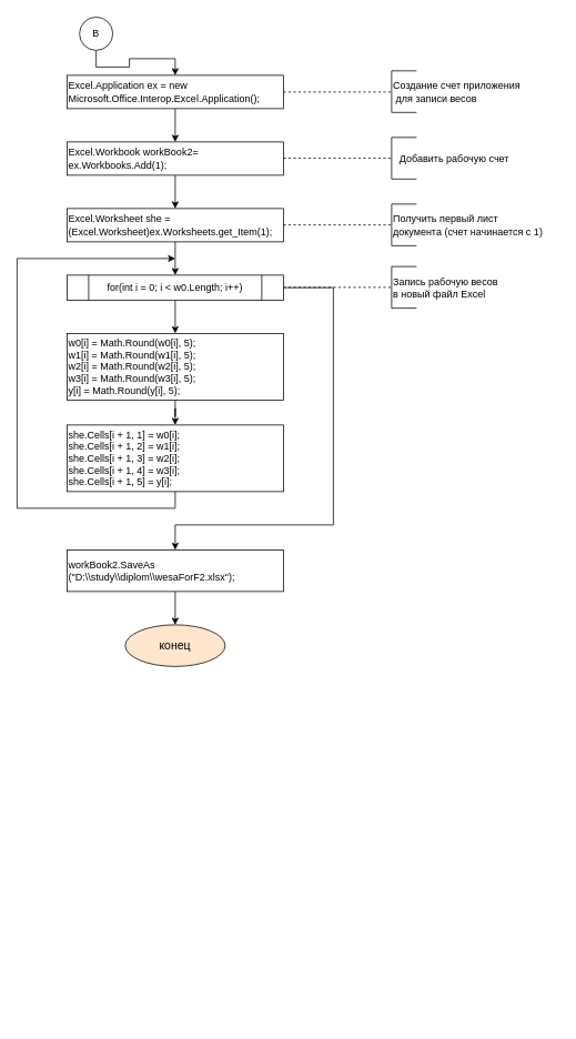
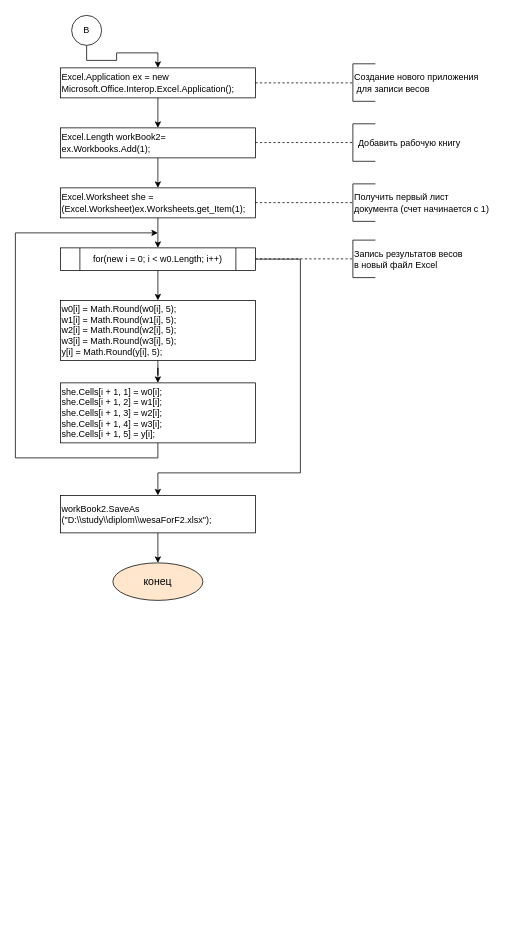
  <mxCell id="0" />
  <mxCell id="1" parent="0" />
  <mxCell id="2" value="&lt;span style=&quot;color: rgba(0 , 0 , 0 , 0) ; font-family: monospace ; font-size: 0px&quot;&gt;%3CmxGraphModel%3E%3Croot%3E%3CmxCell%20id%3D%220%22%2F%3E%3CmxCell%20id%3D%221%22%20parent%3D%220%22%2F%3E%3CmxCell%20id%3D%222%22%20value%3D%22%D0%92%22%20style%3D%22ellipse%3BwhiteSpace%3Dwrap%3Bhtml%3D1%3Baspect%3Dfixed%3B%22%20vertex%3D%221%22%20parent%3D%221%22%3E%3CmxGeometry%20x%3D%22280%22%20y%3D%221090%22%20width%3D%2240%22%20height%3D%2240%22%20as%3D%22geometry%22%2F%3E%3C%2FmxCell%3E%3C%2Froot%3E%3C%2FmxGraphModel%3E&lt;/span&gt;" style="text;html=1;align=center;verticalAlign=middle;resizable=0;points=[];autosize=1;" vertex="1" parent="1"><mxGeometry x="317" y="1206" width="20" height="20" as="geometry" /></mxCell>
  <mxCell id="3" style="edgeStyle=orthogonalEdgeStyle;rounded=0;orthogonalLoop=1;jettySize=auto;html=1;entryX=0.5;entryY=0;entryDx=0;entryDy=0;" edge="1" parent="1" source="4" target="6"><mxGeometry relative="1" as="geometry" /></mxCell>
  <mxCell id="4" value="В" style="ellipse;whiteSpace=wrap;html=1;aspect=fixed;" vertex="1" parent="1"><mxGeometry x="95" y="20" width="40" height="40" as="geometry" /></mxCell>
  <mxCell id="5" style="edgeStyle=orthogonalEdgeStyle;rounded=0;orthogonalLoop=1;jettySize=auto;html=1;entryX=0.5;entryY=0;entryDx=0;entryDy=0;" edge="1" parent="1" source="6" target="13"><mxGeometry relative="1" as="geometry" /></mxCell>
  <mxCell id="6" value="Excel.Application ex = new Microsoft.Office.Interop.Excel.Application();" style="rounded=0;whiteSpace=wrap;html=1;align=left;" vertex="1" parent="1"><mxGeometry x="80" y="90" width="260" height="40" as="geometry" /></mxCell>
  <mxCell id="7" value="" style="endArrow=none;dashed=1;html=1;" edge="1" parent="1"><mxGeometry width="50" height="50" relative="1" as="geometry"><mxPoint x="340" y="110" as="sourcePoint" /><mxPoint x="470" y="110" as="targetPoint" /></mxGeometry></mxCell>
- <mxCell id="8" value="Создание счет приложения&lt;br&gt;&amp;nbsp;для записи весов" style="text;html=1;align=left;verticalAlign=middle;resizable=0;points=[];autosize=1;" vertex="1" parent="1"><mxGeometry x="470" y="95" width="180" height="30" as="geometry" /></mxCell>
+ <mxCell id="8" value="Создание нового приложения&lt;br&gt;&amp;nbsp;для записи весов" style="text;html=1;align=left;verticalAlign=middle;resizable=0;points=[];autosize=1;" vertex="1" parent="1"><mxGeometry x="470" y="95" width="180" height="30" as="geometry" /></mxCell>
  <mxCell id="9" value="" style="endArrow=none;html=1;" edge="1" parent="1"><mxGeometry width="50" height="50" relative="1" as="geometry"><mxPoint x="470" y="134.58" as="sourcePoint" /><mxPoint x="470" y="84.58" as="targetPoint" /></mxGeometry></mxCell>
  <mxCell id="10" value="" style="endArrow=none;html=1;" edge="1" parent="1"><mxGeometry width="50" height="50" relative="1" as="geometry"><mxPoint x="470" y="84.58" as="sourcePoint" /><mxPoint x="500" y="84.58" as="targetPoint" /></mxGeometry></mxCell>
  <mxCell id="11" value="" style="endArrow=none;html=1;" edge="1" parent="1"><mxGeometry width="50" height="50" relative="1" as="geometry"><mxPoint x="470" y="134.58" as="sourcePoint" /><mxPoint x="500" y="134.58" as="targetPoint" /></mxGeometry></mxCell>
  <mxCell id="12" style="edgeStyle=orthogonalEdgeStyle;rounded=0;orthogonalLoop=1;jettySize=auto;html=1;entryX=0.5;entryY=0;entryDx=0;entryDy=0;" edge="1" parent="1" source="13" target="20"><mxGeometry relative="1" as="geometry" /></mxCell>
- <mxCell id="13" value="Excel.Workbook workBook2= ex.Workbooks.Add(1);" style="rounded=0;whiteSpace=wrap;html=1;align=left;" vertex="1" parent="1"><mxGeometry x="80" y="170" width="260" height="40" as="geometry" /></mxCell>
+ <mxCell id="13" value="Excel.Length workBook2= ex.Workbooks.Add(1);" style="rounded=0;whiteSpace=wrap;html=1;align=left;" vertex="1" parent="1"><mxGeometry x="80" y="170" width="260" height="40" as="geometry" /></mxCell>
  <mxCell id="14" value="" style="endArrow=none;dashed=1;html=1;" edge="1" parent="1"><mxGeometry width="50" height="50" relative="1" as="geometry"><mxPoint x="340" y="189.58" as="sourcePoint" /><mxPoint x="470" y="189.58" as="targetPoint" /></mxGeometry></mxCell>
  <mxCell id="15" value="" style="endArrow=none;html=1;" edge="1" parent="1"><mxGeometry width="50" height="50" relative="1" as="geometry"><mxPoint x="470" y="214.58" as="sourcePoint" /><mxPoint x="470" y="164.58" as="targetPoint" /></mxGeometry></mxCell>
  <mxCell id="16" value="" style="endArrow=none;html=1;" edge="1" parent="1"><mxGeometry width="50" height="50" relative="1" as="geometry"><mxPoint x="470" y="164.58" as="sourcePoint" /><mxPoint x="500" y="164.58" as="targetPoint" /></mxGeometry></mxCell>
  <mxCell id="17" value="" style="endArrow=none;html=1;" edge="1" parent="1"><mxGeometry width="50" height="50" relative="1" as="geometry"><mxPoint x="470" y="214.58" as="sourcePoint" /><mxPoint x="500" y="214.58" as="targetPoint" /></mxGeometry></mxCell>
- <mxCell id="18" value="Добавить рабочую счет" style="text;html=1;align=center;verticalAlign=middle;resizable=0;points=[];autosize=1;" vertex="1" parent="1"><mxGeometry x="470" y="180" width="150" height="20" as="geometry" /></mxCell>
+ <mxCell id="18" value="Добавить рабочую книгу" style="text;html=1;align=center;verticalAlign=middle;resizable=0;points=[];autosize=1;" vertex="1" parent="1"><mxGeometry x="470" y="180" width="150" height="20" as="geometry" /></mxCell>
  <mxCell id="19" style="edgeStyle=orthogonalEdgeStyle;rounded=0;orthogonalLoop=1;jettySize=auto;html=1;entryX=0.5;entryY=0;entryDx=0;entryDy=0;" edge="1" parent="1" source="20" target="28"><mxGeometry relative="1" as="geometry" /></mxCell>
  <mxCell id="20" value="Excel.Worksheet she = (Excel.Worksheet)ex.Worksheets.get_Item(1);" style="rounded=0;whiteSpace=wrap;html=1;align=left;" vertex="1" parent="1"><mxGeometry x="80" y="250" width="260" height="40" as="geometry" /></mxCell>
  <mxCell id="21" value="" style="endArrow=none;dashed=1;html=1;" edge="1" parent="1"><mxGeometry width="50" height="50" relative="1" as="geometry"><mxPoint x="340" y="344.66" as="sourcePoint" /><mxPoint x="470" y="344.66" as="targetPoint" /></mxGeometry></mxCell>
  <mxCell id="22" value="" style="endArrow=none;html=1;" edge="1" parent="1"><mxGeometry width="50" height="50" relative="1" as="geometry"><mxPoint x="470" y="294.66" as="sourcePoint" /><mxPoint x="470" y="244.66" as="targetPoint" /></mxGeometry></mxCell>
  <mxCell id="23" value="" style="endArrow=none;html=1;" edge="1" parent="1"><mxGeometry width="50" height="50" relative="1" as="geometry"><mxPoint x="470" y="244.66" as="sourcePoint" /><mxPoint x="500" y="244.66" as="targetPoint" /></mxGeometry></mxCell>
  <mxCell id="24" value="" style="endArrow=none;html=1;" edge="1" parent="1"><mxGeometry width="50" height="50" relative="1" as="geometry"><mxPoint x="470" y="294.66" as="sourcePoint" /><mxPoint x="500" y="294.66" as="targetPoint" /></mxGeometry></mxCell>
  <mxCell id="25" value="Получить первый лист &lt;br&gt;документа (счет начинается с 1)" style="text;html=1;align=left;verticalAlign=middle;resizable=0;points=[];autosize=1;" vertex="1" parent="1"><mxGeometry x="470" y="255" width="200" height="30" as="geometry" /></mxCell>
  <mxCell id="26" style="edgeStyle=orthogonalEdgeStyle;rounded=0;orthogonalLoop=1;jettySize=auto;html=1;entryX=0.5;entryY=0;entryDx=0;entryDy=0;" edge="1" parent="1" source="28" target="35"><mxGeometry relative="1" as="geometry" /></mxCell>
  <mxCell id="27" style="edgeStyle=orthogonalEdgeStyle;rounded=0;orthogonalLoop=1;jettySize=auto;html=1;entryX=0.5;entryY=0;entryDx=0;entryDy=0;" edge="1" parent="1" source="28" target="39"><mxGeometry relative="1" as="geometry"><Array as="points"><mxPoint x="400" y="345" /><mxPoint x="400" y="630" /></Array></mxGeometry></mxCell>
- <mxCell id="28" value="&lt;font style=&quot;font-size: 12px&quot;&gt;for(int i = 0; i &amp;lt; w0.Length; i++)&lt;/font&gt;" style="shape=process;whiteSpace=wrap;html=1;backgroundOutline=1;" vertex="1" parent="1"><mxGeometry x="80" y="330" width="260" height="30" as="geometry" /></mxCell>
+ <mxCell id="28" value="&lt;font style=&quot;font-size: 12px&quot;&gt;for(new i = 0; i &amp;lt; w0.Length; i++)&lt;/font&gt;" style="shape=process;whiteSpace=wrap;html=1;backgroundOutline=1;" vertex="1" parent="1"><mxGeometry x="80" y="330" width="260" height="30" as="geometry" /></mxCell>
  <mxCell id="29" value="" style="endArrow=none;dashed=1;html=1;" edge="1" parent="1"><mxGeometry width="50" height="50" relative="1" as="geometry"><mxPoint x="340" y="269.66" as="sourcePoint" /><mxPoint x="470" y="269.66" as="targetPoint" /></mxGeometry></mxCell>
  <mxCell id="30" value="" style="endArrow=none;html=1;" edge="1" parent="1"><mxGeometry width="50" height="50" relative="1" as="geometry"><mxPoint x="470" y="369.66" as="sourcePoint" /><mxPoint x="470" y="319.66" as="targetPoint" /></mxGeometry></mxCell>
  <mxCell id="31" value="" style="endArrow=none;html=1;" edge="1" parent="1"><mxGeometry width="50" height="50" relative="1" as="geometry"><mxPoint x="470" y="319.66" as="sourcePoint" /><mxPoint x="500" y="319.66" as="targetPoint" /></mxGeometry></mxCell>
  <mxCell id="32" value="" style="endArrow=none;html=1;" edge="1" parent="1"><mxGeometry width="50" height="50" relative="1" as="geometry"><mxPoint x="470" y="369.66" as="sourcePoint" /><mxPoint x="500" y="369.66" as="targetPoint" /></mxGeometry></mxCell>
- <mxCell id="33" value="Запись рабочую весов&lt;br&gt;в новый файл Excel" style="text;html=1;align=left;verticalAlign=middle;resizable=0;points=[];autosize=1;" vertex="1" parent="1"><mxGeometry x="470" y="330" width="160" height="30" as="geometry" /></mxCell>
+ <mxCell id="33" value="Запись результатов весов&lt;br&gt;в новый файл Excel" style="text;html=1;align=left;verticalAlign=middle;resizable=0;points=[];autosize=1;" vertex="1" parent="1"><mxGeometry x="470" y="330" width="160" height="30" as="geometry" /></mxCell>
  <mxCell id="34" style="edgeStyle=orthogonalEdgeStyle;rounded=0;orthogonalLoop=1;jettySize=auto;html=1;entryX=0.5;entryY=0;entryDx=0;entryDy=0;" edge="1" parent="1" source="35" target="37"><mxGeometry relative="1" as="geometry" /></mxCell>
  <mxCell id="35" value="w0[i] = Math.Round(w0[i], 5); &lt;br&gt;w1[i] = Math.Round(w1[i], 5);&lt;br&gt;w2[i] = Math.Round(w2[i], 5);&lt;br&gt;w3[i] = Math.Round(w3[i], 5);&lt;br&gt;y[i] = Math.Round(y[i], 5);" style="rounded=0;whiteSpace=wrap;html=1;align=left;" vertex="1" parent="1"><mxGeometry x="80" y="400" width="260" height="80" as="geometry" /></mxCell>
  <mxCell id="36" style="edgeStyle=orthogonalEdgeStyle;rounded=0;orthogonalLoop=1;jettySize=auto;html=1;" edge="1" parent="1" source="37"><mxGeometry relative="1" as="geometry"><mxPoint x="210" y="310" as="targetPoint" /><Array as="points"><mxPoint x="210" y="610" /><mxPoint x="20" y="610" /></Array></mxGeometry></mxCell>
  <mxCell id="37" value="she.Cells[i + 1, 1] = w0[i];&lt;br&gt;she.Cells[i + 1, 2] = w1[i];&lt;br&gt;she.Cells[i + 1, 3] = w2[i];&lt;br&gt;she.Cells[i + 1, 4] = w3[i];&lt;br&gt;she.Cells[i + 1, 5] = y[i];" style="rounded=0;whiteSpace=wrap;html=1;align=left;" vertex="1" parent="1"><mxGeometry x="80" y="510" width="260" height="80" as="geometry" /></mxCell>
  <mxCell id="38" style="edgeStyle=orthogonalEdgeStyle;rounded=0;orthogonalLoop=1;jettySize=auto;html=1;entryX=0.5;entryY=0;entryDx=0;entryDy=0;" edge="1" parent="1" source="39" target="40"><mxGeometry relative="1" as="geometry" /></mxCell>
  <mxCell id="39" value="workBook2.SaveAs&lt;br&gt;(&quot;D:\\study\\diplom\\wesаForF2.xlsx&quot;);" style="rounded=0;whiteSpace=wrap;html=1;align=left;" vertex="1" parent="1"><mxGeometry x="80" y="660" width="260" height="50" as="geometry" /></mxCell>
  <mxCell id="40" value="&lt;span style=&quot;font-size: 14px&quot;&gt;конец&lt;/span&gt;" style="ellipse;whiteSpace=wrap;html=1;fillColor=#ffe6cc;" vertex="1" parent="1"><mxGeometry x="150" y="750" width="120" height="50" as="geometry" /></mxCell>
